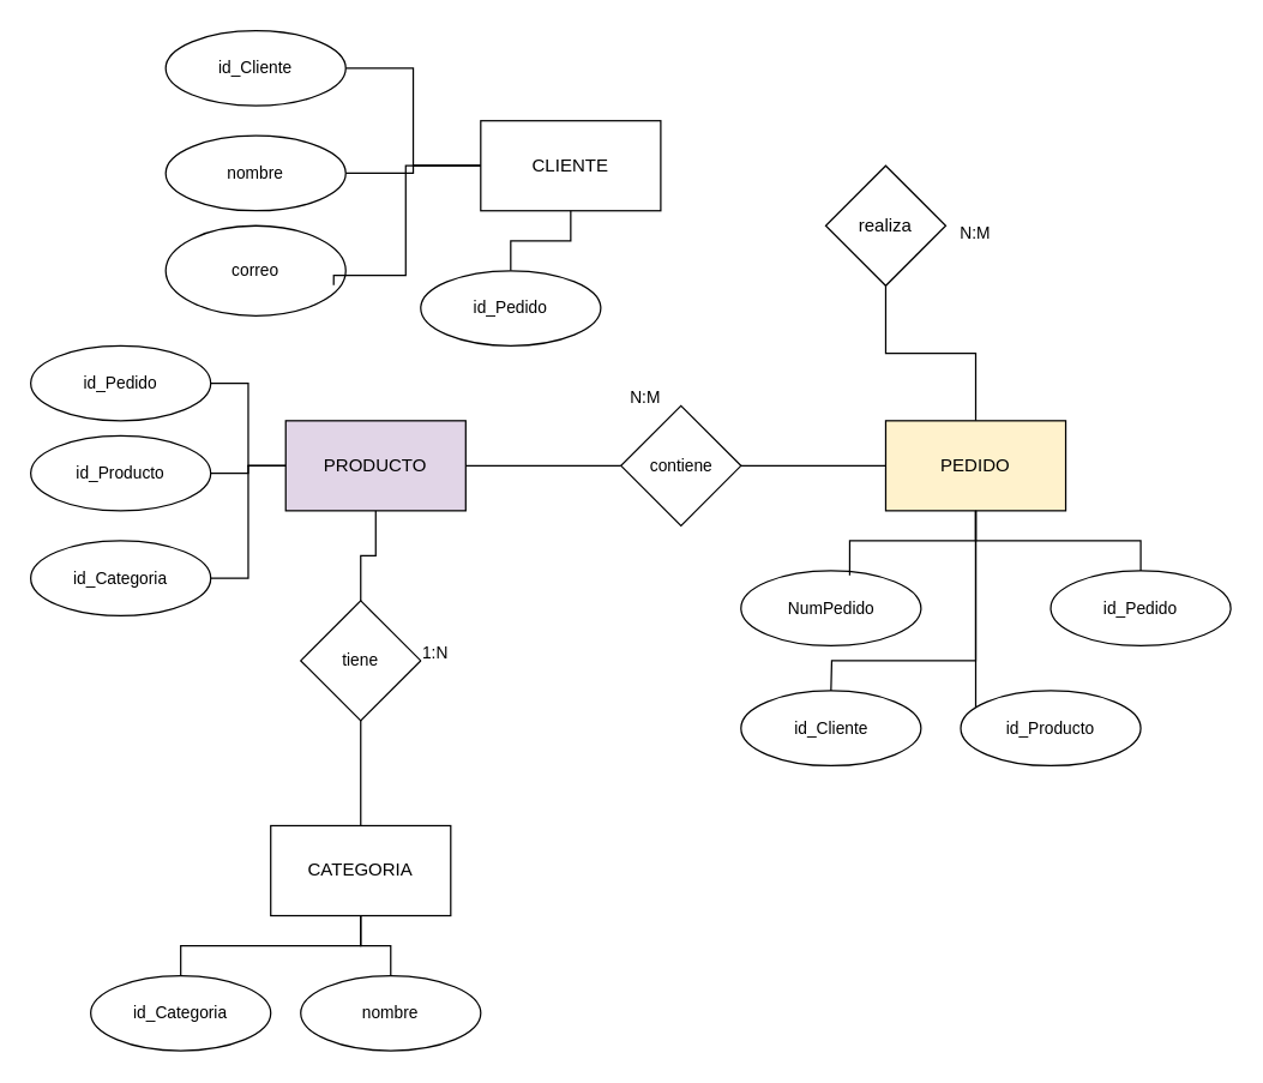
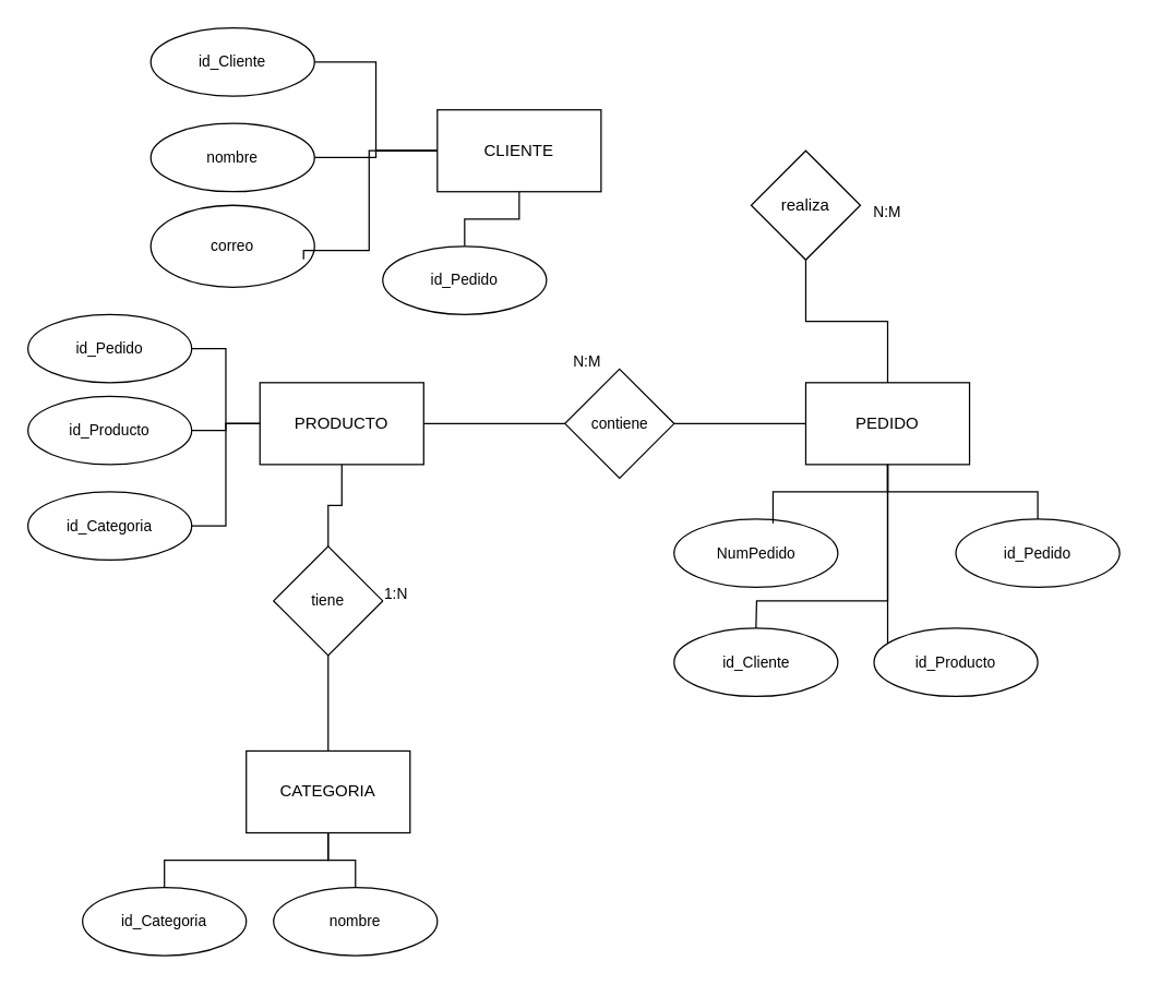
  <mxCell id="0" />
  <mxCell id="1" parent="0" />
  <mxCell id="2" style="edgeStyle=orthogonalEdgeStyle;shape=connector;rounded=0;orthogonalLoop=1;jettySize=auto;html=1;entryX=1;entryY=0.5;entryDx=0;entryDy=0;strokeColor=default;align=center;verticalAlign=middle;fontFamily=Helvetica;fontSize=11;fontColor=default;labelBackgroundColor=default;endArrow=none;endFill=0;" edge="1" parent="1" source="4" target="27"><mxGeometry relative="1" as="geometry" /></mxCell>
  <mxCell id="3" style="edgeStyle=orthogonalEdgeStyle;shape=connector;rounded=0;orthogonalLoop=1;jettySize=auto;html=1;strokeColor=default;align=center;verticalAlign=middle;fontFamily=Helvetica;fontSize=11;fontColor=default;labelBackgroundColor=default;endArrow=none;endFill=0;" edge="1" parent="1" source="4" target="26"><mxGeometry relative="1" as="geometry" /></mxCell>
  <mxCell id="4" value="CLIENTE" style="whiteSpace=wrap;html=1;" vertex="1" parent="1"><mxGeometry x="320" y="80" width="120" height="60" as="geometry" /></mxCell>
  <mxCell id="5" style="edgeStyle=orthogonalEdgeStyle;shape=connector;rounded=0;orthogonalLoop=1;jettySize=auto;html=1;strokeColor=default;align=center;verticalAlign=middle;fontFamily=Helvetica;fontSize=11;fontColor=default;labelBackgroundColor=default;endArrow=none;endFill=0;" edge="1" parent="1" source="8" target="20"><mxGeometry relative="1" as="geometry"><mxPoint x="500" y="310" as="targetPoint" /></mxGeometry></mxCell>
  <mxCell id="6" style="edgeStyle=orthogonalEdgeStyle;shape=connector;rounded=0;orthogonalLoop=1;jettySize=auto;html=1;strokeColor=default;align=center;verticalAlign=middle;fontFamily=Helvetica;fontSize=11;fontColor=default;labelBackgroundColor=default;endArrow=none;endFill=0;" edge="1" parent="1" source="8" target="33"><mxGeometry relative="1" as="geometry"><Array as="points"><mxPoint x="650" y="440" /><mxPoint x="554" y="440" /></Array></mxGeometry></mxCell>
  <mxCell id="7" style="edgeStyle=orthogonalEdgeStyle;shape=connector;rounded=0;orthogonalLoop=1;jettySize=auto;html=1;strokeColor=default;align=center;verticalAlign=middle;fontFamily=Helvetica;fontSize=11;fontColor=default;labelBackgroundColor=default;endArrow=none;endFill=0;" edge="1" parent="1" source="8" target="32"><mxGeometry relative="1" as="geometry" /></mxCell>
- <mxCell id="8" value="PEDIDO" style="whiteSpace=wrap;html=1;fillColor=#fff2cc;" vertex="1" parent="1"><mxGeometry x="590" y="280" width="120" height="60" as="geometry" /></mxCell>
+ <mxCell id="8" value="PEDIDO" style="whiteSpace=wrap;html=1;" vertex="1" parent="1"><mxGeometry x="590" y="280" width="120" height="60" as="geometry" /></mxCell>
  <mxCell id="9" style="edgeStyle=orthogonalEdgeStyle;shape=connector;rounded=0;orthogonalLoop=1;jettySize=auto;html=1;entryX=0.5;entryY=0;entryDx=0;entryDy=0;strokeColor=default;align=center;verticalAlign=middle;fontFamily=Helvetica;fontSize=11;fontColor=default;labelBackgroundColor=default;endArrow=none;endFill=0;" edge="1" parent="1" source="13" target="22"><mxGeometry relative="1" as="geometry" /></mxCell>
  <mxCell id="10" style="edgeStyle=orthogonalEdgeStyle;shape=connector;rounded=0;orthogonalLoop=1;jettySize=auto;html=1;entryX=1;entryY=0.5;entryDx=0;entryDy=0;strokeColor=default;align=center;verticalAlign=middle;fontFamily=Helvetica;fontSize=11;fontColor=default;labelBackgroundColor=default;endArrow=none;endFill=0;" edge="1" parent="1" source="13" target="36"><mxGeometry relative="1" as="geometry" /></mxCell>
  <mxCell id="11" style="edgeStyle=orthogonalEdgeStyle;shape=connector;rounded=0;orthogonalLoop=1;jettySize=auto;html=1;strokeColor=default;align=center;verticalAlign=middle;fontFamily=Helvetica;fontSize=11;fontColor=default;labelBackgroundColor=default;endArrow=none;endFill=0;" edge="1" parent="1" source="13" target="39"><mxGeometry relative="1" as="geometry" /></mxCell>
  <mxCell id="12" style="edgeStyle=orthogonalEdgeStyle;shape=connector;rounded=0;orthogonalLoop=1;jettySize=auto;html=1;entryX=1;entryY=0.5;entryDx=0;entryDy=0;strokeColor=default;align=center;verticalAlign=middle;fontFamily=Helvetica;fontSize=11;fontColor=default;labelBackgroundColor=default;endArrow=none;endFill=0;" edge="1" parent="1" source="13" target="40"><mxGeometry relative="1" as="geometry" /></mxCell>
- <mxCell id="13" value="PRODUCTO" style="whiteSpace=wrap;html=1;fillColor=#e1d5e7;" vertex="1" parent="1"><mxGeometry x="190" y="280" width="120" height="60" as="geometry" /></mxCell>
+ <mxCell id="13" value="PRODUCTO" style="whiteSpace=wrap;html=1;" vertex="1" parent="1"><mxGeometry x="190" y="280" width="120" height="60" as="geometry" /></mxCell>
  <mxCell id="14" style="edgeStyle=orthogonalEdgeStyle;shape=connector;rounded=0;orthogonalLoop=1;jettySize=auto;html=1;entryX=0.5;entryY=0;entryDx=0;entryDy=0;strokeColor=default;align=center;verticalAlign=middle;fontFamily=Helvetica;fontSize=11;fontColor=default;labelBackgroundColor=default;endArrow=none;endFill=0;" edge="1" parent="1" source="16" target="41"><mxGeometry relative="1" as="geometry" /></mxCell>
  <mxCell id="15" style="edgeStyle=orthogonalEdgeStyle;shape=connector;rounded=0;orthogonalLoop=1;jettySize=auto;html=1;strokeColor=default;align=center;verticalAlign=middle;fontFamily=Helvetica;fontSize=11;fontColor=default;labelBackgroundColor=default;endArrow=none;endFill=0;" edge="1" parent="1" source="16" target="42"><mxGeometry relative="1" as="geometry" /></mxCell>
  <mxCell id="16" value="CATEGORIA" style="whiteSpace=wrap;html=1;" vertex="1" parent="1"><mxGeometry x="180" y="550" width="120" height="60" as="geometry" /></mxCell>
  <mxCell id="17" style="edgeStyle=orthogonalEdgeStyle;shape=connector;rounded=0;orthogonalLoop=1;jettySize=auto;html=1;strokeColor=default;align=center;verticalAlign=middle;fontFamily=Helvetica;fontSize=11;fontColor=default;labelBackgroundColor=default;endArrow=none;endFill=0;" edge="1" parent="1" source="18" target="8"><mxGeometry relative="1" as="geometry" /></mxCell>
  <mxCell id="18" value="realiza" style="rhombus;whiteSpace=wrap;html=1;" vertex="1" parent="1"><mxGeometry x="550" y="110" width="80" height="80" as="geometry" /></mxCell>
  <mxCell id="19" style="edgeStyle=orthogonalEdgeStyle;shape=connector;rounded=0;orthogonalLoop=1;jettySize=auto;html=1;strokeColor=default;align=center;verticalAlign=middle;fontFamily=Helvetica;fontSize=11;fontColor=default;labelBackgroundColor=default;endArrow=none;endFill=0;" edge="1" parent="1" source="20" target="13"><mxGeometry relative="1" as="geometry" /></mxCell>
  <mxCell id="20" value="contiene" style="rhombus;whiteSpace=wrap;html=1;fontFamily=Helvetica;fontSize=11;fontColor=default;labelBackgroundColor=default;" vertex="1" parent="1"><mxGeometry x="413.5" y="270" width="80" height="80" as="geometry" /></mxCell>
  <mxCell id="21" style="edgeStyle=orthogonalEdgeStyle;shape=connector;rounded=0;orthogonalLoop=1;jettySize=auto;html=1;strokeColor=default;align=center;verticalAlign=middle;fontFamily=Helvetica;fontSize=11;fontColor=default;labelBackgroundColor=default;endArrow=none;endFill=0;" edge="1" parent="1" source="22" target="16"><mxGeometry relative="1" as="geometry" /></mxCell>
  <mxCell id="22" value="tiene" style="rhombus;whiteSpace=wrap;html=1;fontFamily=Helvetica;fontSize=11;fontColor=default;labelBackgroundColor=default;" vertex="1" parent="1"><mxGeometry x="200" y="400" width="80" height="80" as="geometry" /></mxCell>
  <mxCell id="23" value="N:M" style="text;html=1;whiteSpace=wrap;strokeColor=none;fillColor=none;align=center;verticalAlign=middle;rounded=0;fontFamily=Helvetica;fontSize=11;fontColor=default;labelBackgroundColor=default;" vertex="1" parent="1"><mxGeometry x="620" y="140" width="60" height="30" as="geometry" /></mxCell>
  <mxCell id="24" value="N:M" style="text;html=1;whiteSpace=wrap;strokeColor=none;fillColor=none;align=center;verticalAlign=middle;rounded=0;fontFamily=Helvetica;fontSize=11;fontColor=default;labelBackgroundColor=default;" vertex="1" parent="1"><mxGeometry x="400" y="250" width="60" height="30" as="geometry" /></mxCell>
  <mxCell id="25" value="1:N" style="text;html=1;whiteSpace=wrap;strokeColor=none;fillColor=none;align=center;verticalAlign=middle;rounded=0;fontFamily=Helvetica;fontSize=11;fontColor=default;labelBackgroundColor=default;" vertex="1" parent="1"><mxGeometry x="260" y="420" width="60" height="30" as="geometry" /></mxCell>
  <mxCell id="26" value="nombre" style="ellipse;whiteSpace=wrap;html=1;fontFamily=Helvetica;fontSize=11;fontColor=default;labelBackgroundColor=default;" vertex="1" parent="1"><mxGeometry x="110" y="90" width="120" height="50" as="geometry" /></mxCell>
  <mxCell id="27" value="id_Cliente" style="ellipse;whiteSpace=wrap;html=1;fontFamily=Helvetica;fontSize=11;fontColor=default;labelBackgroundColor=default;" vertex="1" parent="1"><mxGeometry x="110" y="20" width="120" height="50" as="geometry" /></mxCell>
  <mxCell id="28" value="correo" style="ellipse;whiteSpace=wrap;html=1;fontFamily=Helvetica;fontSize=11;fontColor=default;labelBackgroundColor=default;" vertex="1" parent="1"><mxGeometry x="110" y="150" width="120" height="60" as="geometry" /></mxCell>
  <mxCell id="29" style="edgeStyle=orthogonalEdgeStyle;shape=connector;rounded=0;orthogonalLoop=1;jettySize=auto;html=1;entryX=0.933;entryY=0.66;entryDx=0;entryDy=0;entryPerimeter=0;strokeColor=default;align=center;verticalAlign=middle;fontFamily=Helvetica;fontSize=11;fontColor=default;labelBackgroundColor=default;endArrow=none;endFill=0;exitX=0;exitY=0.5;exitDx=0;exitDy=0;" edge="1" parent="1" source="4" target="28"><mxGeometry relative="1" as="geometry"><Array as="points"><mxPoint x="270" y="110" /><mxPoint x="270" y="183" /></Array></mxGeometry></mxCell>
  <mxCell id="30" style="edgeStyle=orthogonalEdgeStyle;shape=connector;rounded=0;orthogonalLoop=1;jettySize=auto;html=1;strokeColor=default;align=center;verticalAlign=middle;fontFamily=Helvetica;fontSize=11;fontColor=default;labelBackgroundColor=default;endArrow=none;endFill=0;" edge="1" parent="1" source="31" target="4"><mxGeometry relative="1" as="geometry" /></mxCell>
  <mxCell id="31" value="id_Pedido" style="ellipse;whiteSpace=wrap;html=1;fontFamily=Helvetica;fontSize=11;fontColor=default;labelBackgroundColor=default;" vertex="1" parent="1"><mxGeometry x="280" y="180" width="120" height="50" as="geometry" /></mxCell>
  <mxCell id="32" value="id_Pedido" style="ellipse;whiteSpace=wrap;html=1;fontFamily=Helvetica;fontSize=11;fontColor=default;labelBackgroundColor=default;" vertex="1" parent="1"><mxGeometry x="700" y="380" width="120" height="50" as="geometry" /></mxCell>
  <mxCell id="33" value="id_Cliente" style="ellipse;whiteSpace=wrap;html=1;fontFamily=Helvetica;fontSize=11;fontColor=default;labelBackgroundColor=default;" vertex="1" parent="1"><mxGeometry x="493.5" y="460" width="120" height="50" as="geometry" /></mxCell>
  <mxCell id="34" value="NumPedido" style="ellipse;whiteSpace=wrap;html=1;fontFamily=Helvetica;fontSize=11;fontColor=default;labelBackgroundColor=default;" vertex="1" parent="1"><mxGeometry x="493.5" y="380" width="120" height="50" as="geometry" /></mxCell>
  <mxCell id="35" style="edgeStyle=orthogonalEdgeStyle;shape=connector;rounded=0;orthogonalLoop=1;jettySize=auto;html=1;entryX=0.604;entryY=0.06;entryDx=0;entryDy=0;entryPerimeter=0;strokeColor=default;align=center;verticalAlign=middle;fontFamily=Helvetica;fontSize=11;fontColor=default;labelBackgroundColor=default;endArrow=none;endFill=0;" edge="1" parent="1" source="8" target="34"><mxGeometry relative="1" as="geometry" /></mxCell>
  <mxCell id="36" value="id_Pedido" style="ellipse;whiteSpace=wrap;html=1;fontFamily=Helvetica;fontSize=11;fontColor=default;labelBackgroundColor=default;" vertex="1" parent="1"><mxGeometry x="20" y="230" width="120" height="50" as="geometry" /></mxCell>
  <mxCell id="37" style="edgeStyle=orthogonalEdgeStyle;shape=connector;rounded=0;orthogonalLoop=1;jettySize=auto;html=1;entryX=0.5;entryY=1;entryDx=0;entryDy=0;strokeColor=default;align=center;verticalAlign=middle;fontFamily=Helvetica;fontSize=11;fontColor=default;labelBackgroundColor=default;endArrow=none;endFill=0;" edge="1" parent="1" source="38" target="8"><mxGeometry relative="1" as="geometry"><Array as="points"><mxPoint x="650" y="430" /><mxPoint x="650" y="430" /></Array></mxGeometry></mxCell>
  <mxCell id="38" value="id_Producto" style="ellipse;whiteSpace=wrap;html=1;fontFamily=Helvetica;fontSize=11;fontColor=default;labelBackgroundColor=default;" vertex="1" parent="1"><mxGeometry x="640" y="460" width="120" height="50" as="geometry" /></mxCell>
  <mxCell id="39" value="id_Producto" style="ellipse;whiteSpace=wrap;html=1;fontFamily=Helvetica;fontSize=11;fontColor=default;labelBackgroundColor=default;" vertex="1" parent="1"><mxGeometry x="20" y="290" width="120" height="50" as="geometry" /></mxCell>
  <mxCell id="40" value="id_Categoria" style="ellipse;whiteSpace=wrap;html=1;fontFamily=Helvetica;fontSize=11;fontColor=default;labelBackgroundColor=default;" vertex="1" parent="1"><mxGeometry x="20" y="360" width="120" height="50" as="geometry" /></mxCell>
  <mxCell id="41" value="id_Categoria" style="ellipse;whiteSpace=wrap;html=1;fontFamily=Helvetica;fontSize=11;fontColor=default;labelBackgroundColor=default;" vertex="1" parent="1"><mxGeometry x="60" y="650" width="120" height="50" as="geometry" /></mxCell>
  <mxCell id="42" value="nombre" style="ellipse;whiteSpace=wrap;html=1;fontFamily=Helvetica;fontSize=11;fontColor=default;labelBackgroundColor=default;" vertex="1" parent="1"><mxGeometry x="200" y="650" width="120" height="50" as="geometry" /></mxCell>
